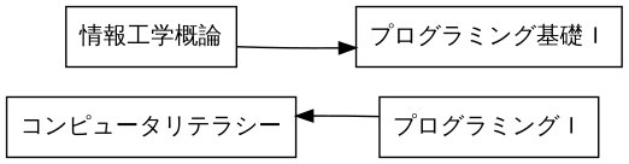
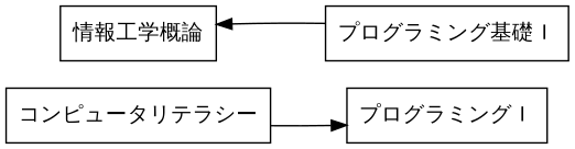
  digraph {
    rankdir=LR
    node [shape=box]
    "コンピュータリテラシー"
    "プログラミングＩ"
    "情報工学概論"
    "プログラミング基礎Ｉ"
-   "プログラミングＩ" -> "コンピュータリテラシー"
-   "情報工学概論" -> "プログラミング基礎Ｉ"
+   "コンピュータリテラシー" -> "プログラミングＩ"
+   "プログラミング基礎Ｉ" -> "情報工学概論"
  }
